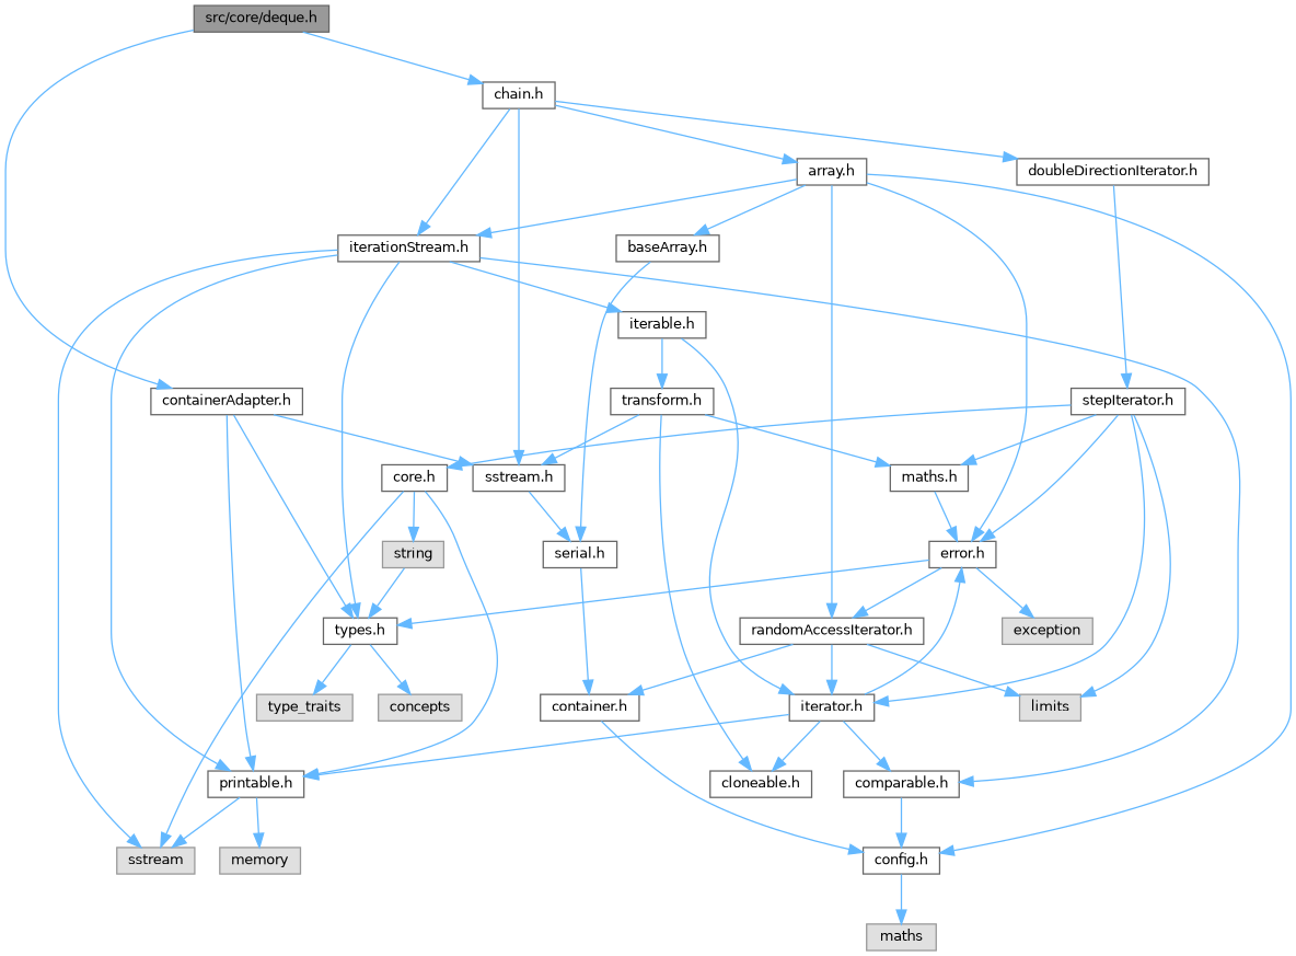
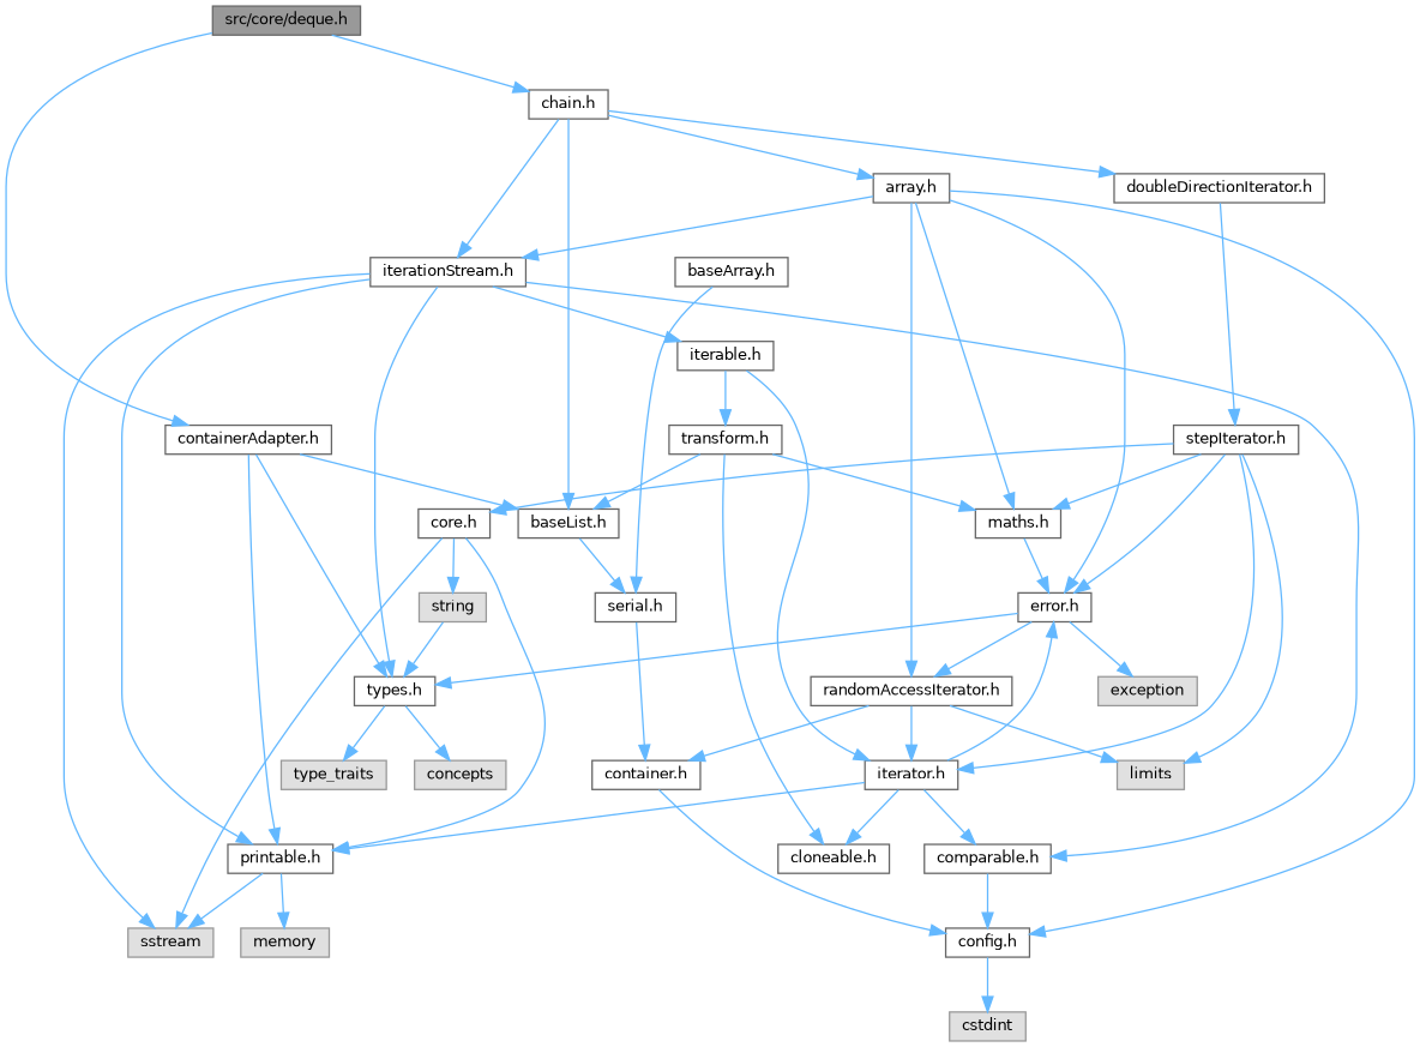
  digraph {
    node [color=grey40 fillcolor=white fontname=Helvetica fontsize=10 shape=box style=filled]
    edge [color=steelblue1 fontname=Helvetica fontsize=10 labelfontname=Helvetica labelfontsize=10 style=solid]
    n1 [color=gray40 fillcolor=grey60 fontcolor=black height=0.2 label="src/core/deque.h" width=0.4]
    n2 [height=0.2 label="chain.h" width=0.4]
    n3 [height=0.2 label="containerAdapter.h" width=0.4]
    n4 [height=0.2 label="doubleDirectionIterator.h" width=0.4]
    n5 [height=0.2 label="array.h" width=0.4]
    n6 [height=0.2 label="iterationStream.h" width=0.4]
-   n7 [height=0.2 label="sstream.h" width=0.4]
+   n7 [height=0.2 label="baseList.h" width=0.4]
    n8 [height=0.2 label="printable.h" width=0.4]
    n9 [height=0.2 label="types.h" width=0.4]
    n10 [height=0.2 label="stepIterator.h" width=0.4]
    n11 [height=0.2 label="error.h" width=0.4]
    n12 [height=0.2 label="config.h" width=0.4]
    n13 [height=0.2 label="baseArray.h" width=0.4]
    n14 [height=0.2 label="randomAccessIterator.h" width=0.4]
    n15 [height=0.2 label="comparable.h" width=0.4]
    n16 [color=grey60 fillcolor="#E0E0E0" height=0.2 label=sstream width=0.4]
    n17 [height=0.2 label="iterable.h" width=0.4]
    n18 [height=0.2 label="serial.h" width=0.4]
    n19 [color=grey60 fillcolor="#E0E0E0" height=0.2 label=limits width=0.4]
    n20 [height=0.2 label="iterator.h" width=0.4]
    n21 [height=0.2 label="core.h" width=0.4]
    n22 [height=0.2 label="maths.h" width=0.4]
    n23 [height=0.2 label="cloneable.h" width=0.4]
    n24 [color=grey60 fillcolor="#E0E0E0" height=0.2 label=exception width=0.4]
    n25 [color=grey60 fillcolor="#E0E0E0" height=0.2 label=string width=0.4]
    n26 [color=grey60 fillcolor="#E0E0E0" height=0.2 label=memory width=0.4]
-   n27 [color=grey60 fillcolor="#E0E0E0" height=0.2 label=maths width=0.4]
+   n27 [color=grey60 fillcolor="#E0E0E0" height=0.2 label=cstdint width=0.4]
    n28 [color=grey60 fillcolor="#E0E0E0" height=0.2 label=type_traits width=0.4]
    n29 [color=grey60 fillcolor="#E0E0E0" height=0.2 label=concepts width=0.4]
    n30 [height=0.2 label="container.h" width=0.4]
    n31 [height=0.2 label="transform.h" width=0.4]
    n1 -> n2
    n1 -> n3
    n2 -> n4
    n2 -> n5
    n2 -> n6
    n2 -> n7
    n3 -> n7
    n3 -> n8
    n3 -> n9
    n4 -> n10
    n5 -> n6
    n5 -> n11
    n5 -> n12
-   n5 -> n13
+   n5 -> n22
    n5 -> n14
    n6 -> n8
    n6 -> n9
    n6 -> n15
    n6 -> n16
    n6 -> n17
    n7 -> n18
    n8 -> n16
    n8 -> n26
    n9 -> n28
    n9 -> n29
    n10 -> n11
    n10 -> n19
    n10 -> n20
    n10 -> n21
    n10 -> n22
    n11 -> n9
    n11 -> n14
    n11 -> n24
    n12 -> n27
    n13 -> n18
    n14 -> n19
    n14 -> n20
    n14 -> n30
    n15 -> n12
    n17 -> n20
    n17 -> n31
    n18 -> n30
    n20 -> n8
    n20 -> n11
    n20 -> n15
    n20 -> n23
    n21 -> n8
    n21 -> n16
    n21 -> n25
    n22 -> n11
    n25 -> n9
    n30 -> n12
    n31 -> n7
    n31 -> n22
    n31 -> n23
  }
